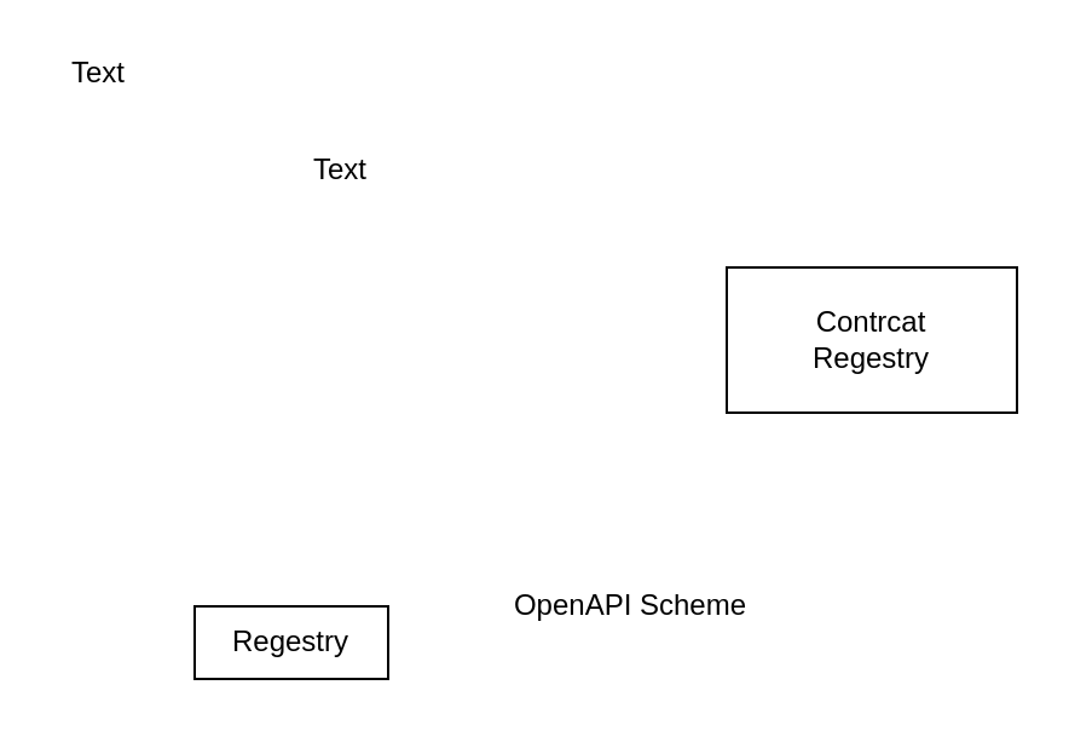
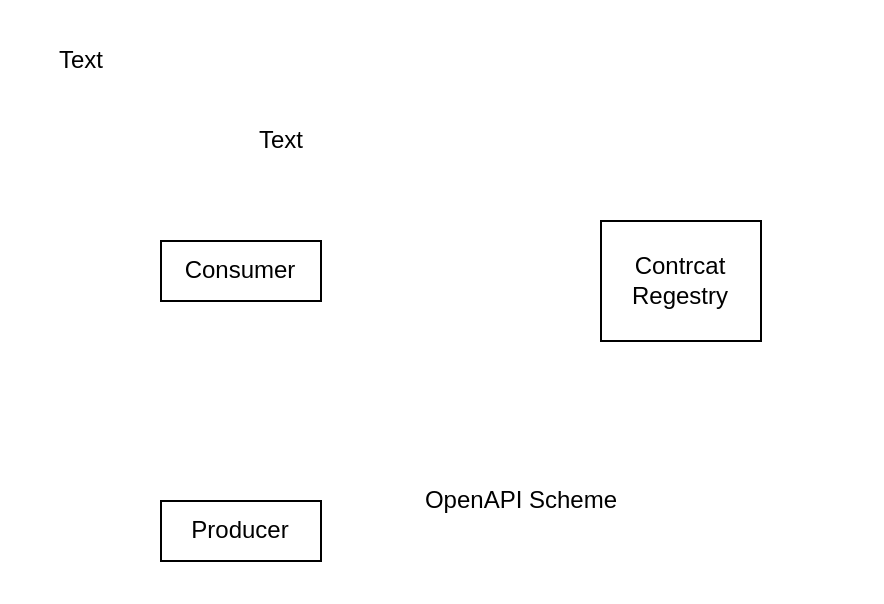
  <mxCell id="0" />
  <mxCell id="1" parent="0" />
- <mxCell id="3" value="Regestry" style="rounded=0;whiteSpace=wrap;html=1;" vertex="1" parent="1"><mxGeometry x="80" y="250" width="80" height="30" as="geometry" /></mxCell>
- <mxCell id="4" value="Contrcat &lt;br&gt;Regestry" style="rounded=0;whiteSpace=wrap;html=1;" vertex="1" parent="1"><mxGeometry x="300" y="110" width="120" height="60" as="geometry" /></mxCell>
+ <mxCell id="2" value="Consumer" style="rounded=0;whiteSpace=wrap;html=1;" vertex="1" parent="1"><mxGeometry x="80" y="120" width="80" height="30" as="geometry" /></mxCell>
+ <mxCell id="3" value="Producer" style="rounded=0;whiteSpace=wrap;html=1;" vertex="1" parent="1"><mxGeometry x="80" y="250" width="80" height="30" as="geometry" /></mxCell>
+ <mxCell id="4" value="Contrcat &lt;br&gt;Regestry" style="rounded=0;whiteSpace=wrap;html=1;" vertex="1" parent="1"><mxGeometry x="300" y="110" width="80" height="60" as="geometry" /></mxCell>
  <mxCell id="5" value="OpenAPI Scheme" style="text;html=1;align=center;verticalAlign=middle;resizable=0;points=[];autosize=1;strokeColor=none;fillColor=none;" vertex="1" parent="1"><mxGeometry x="205" y="240" width="110" height="20" as="geometry" /></mxCell>
  <mxCell id="6" value="Text" style="text;html=1;align=center;verticalAlign=middle;resizable=0;points=[];autosize=1;strokeColor=none;fillColor=none;" vertex="1" parent="1"><mxGeometry x="20" y="20" width="40" height="20" as="geometry" /></mxCell>
  <mxCell id="7" value="Text" style="text;html=1;align=center;verticalAlign=middle;resizable=0;points=[];autosize=1;strokeColor=none;fillColor=none;" vertex="1" parent="1"><mxGeometry x="120" y="60" width="40" height="20" as="geometry" /></mxCell>
